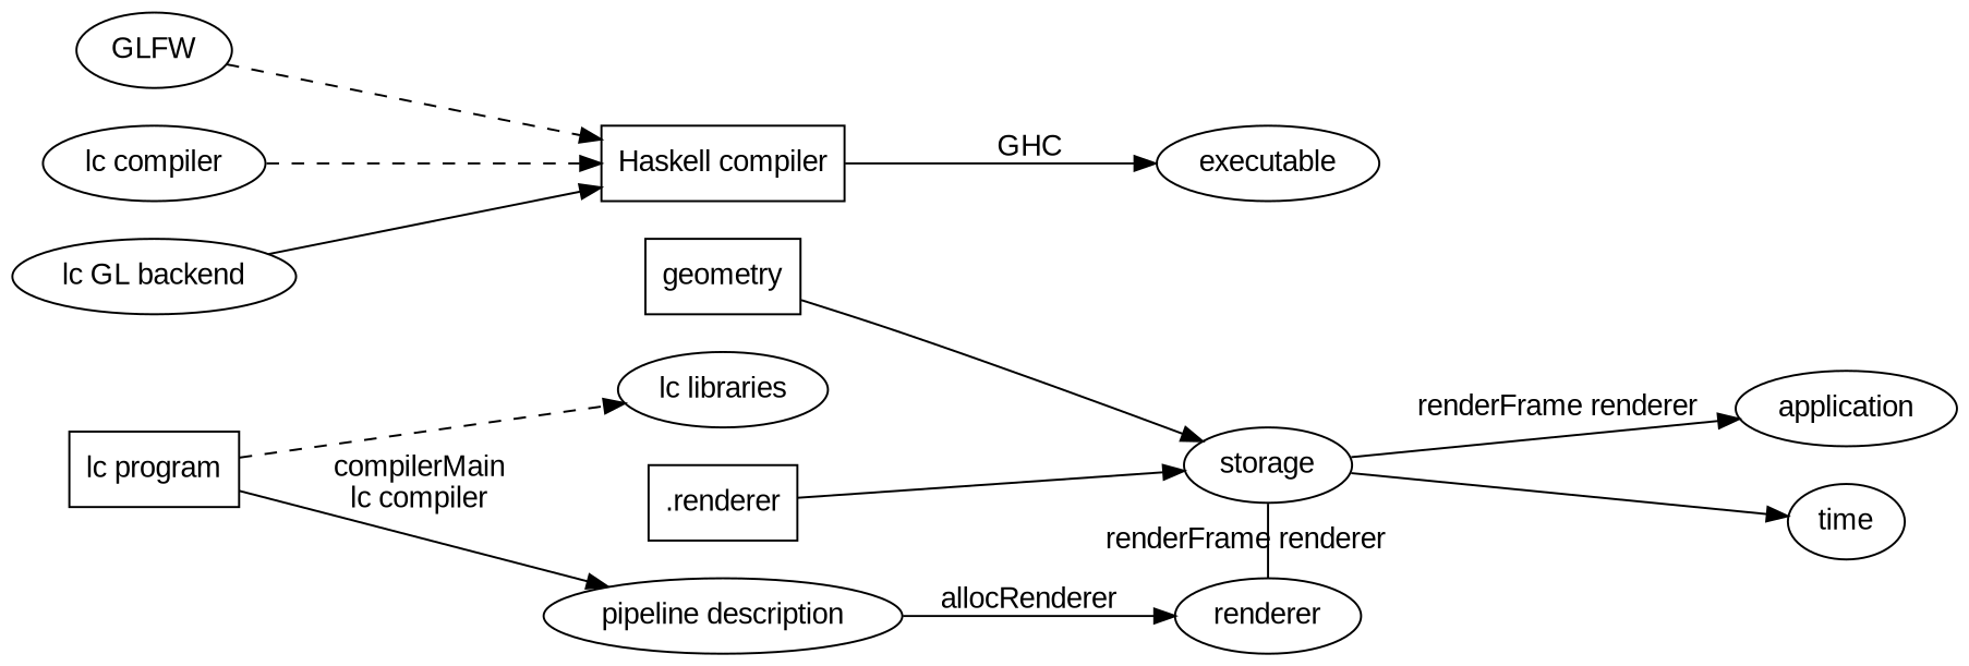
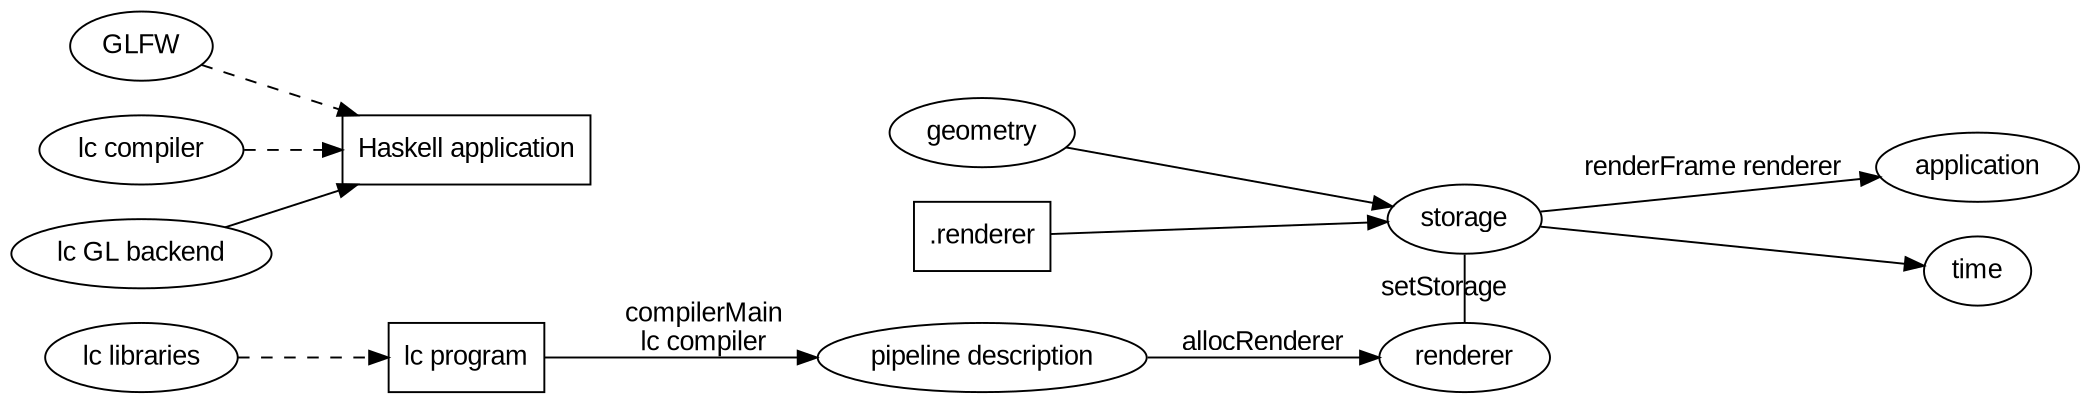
  digraph {
    fontname="Liberation Sans"
    rankdir=LR
    node [fontname="Liberation Sans"]
    edge [fontname="Liberation Sans"]
    renderer
    storage
    n3 [label=application]
    time
    "lc program" [shape=box]
    "pipeline description"
-   "Haskell application" [shape=box label="Haskell compiler"]
-   executable
+   "Haskell application" [shape=box]
    n9 [label=".renderer" shape=box]
    "lc libraries"
    GLFW
    "lc compiler"
    "lc GL backend"
-   geometry [shape=box]
+   geometry
    subgraph sub_1 {
      rank=same
      renderer
      storage
    }
-   storage -> renderer [arrowhead=none label="renderFrame renderer"]
+   storage -> renderer [arrowhead=none label=setStorage]
    storage -> n3 [label="renderFrame renderer"]
    storage -> time
    "lc program" -> "pipeline description" [label="compilerMain\nlc compiler"]
    "pipeline description" -> renderer [label=allocRenderer]
-   "Haskell application" -> executable [label=GHC]
    n9 -> storage
-   "lc program" -> "lc libraries" [style=dashed]
+   "lc libraries" -> "lc program" [style=dashed]
    GLFW -> "Haskell application" [style=dashed]
    "lc compiler" -> "Haskell application" [style=dashed]
    "lc GL backend" -> "Haskell application" [style=solid]
    geometry -> storage
  }
